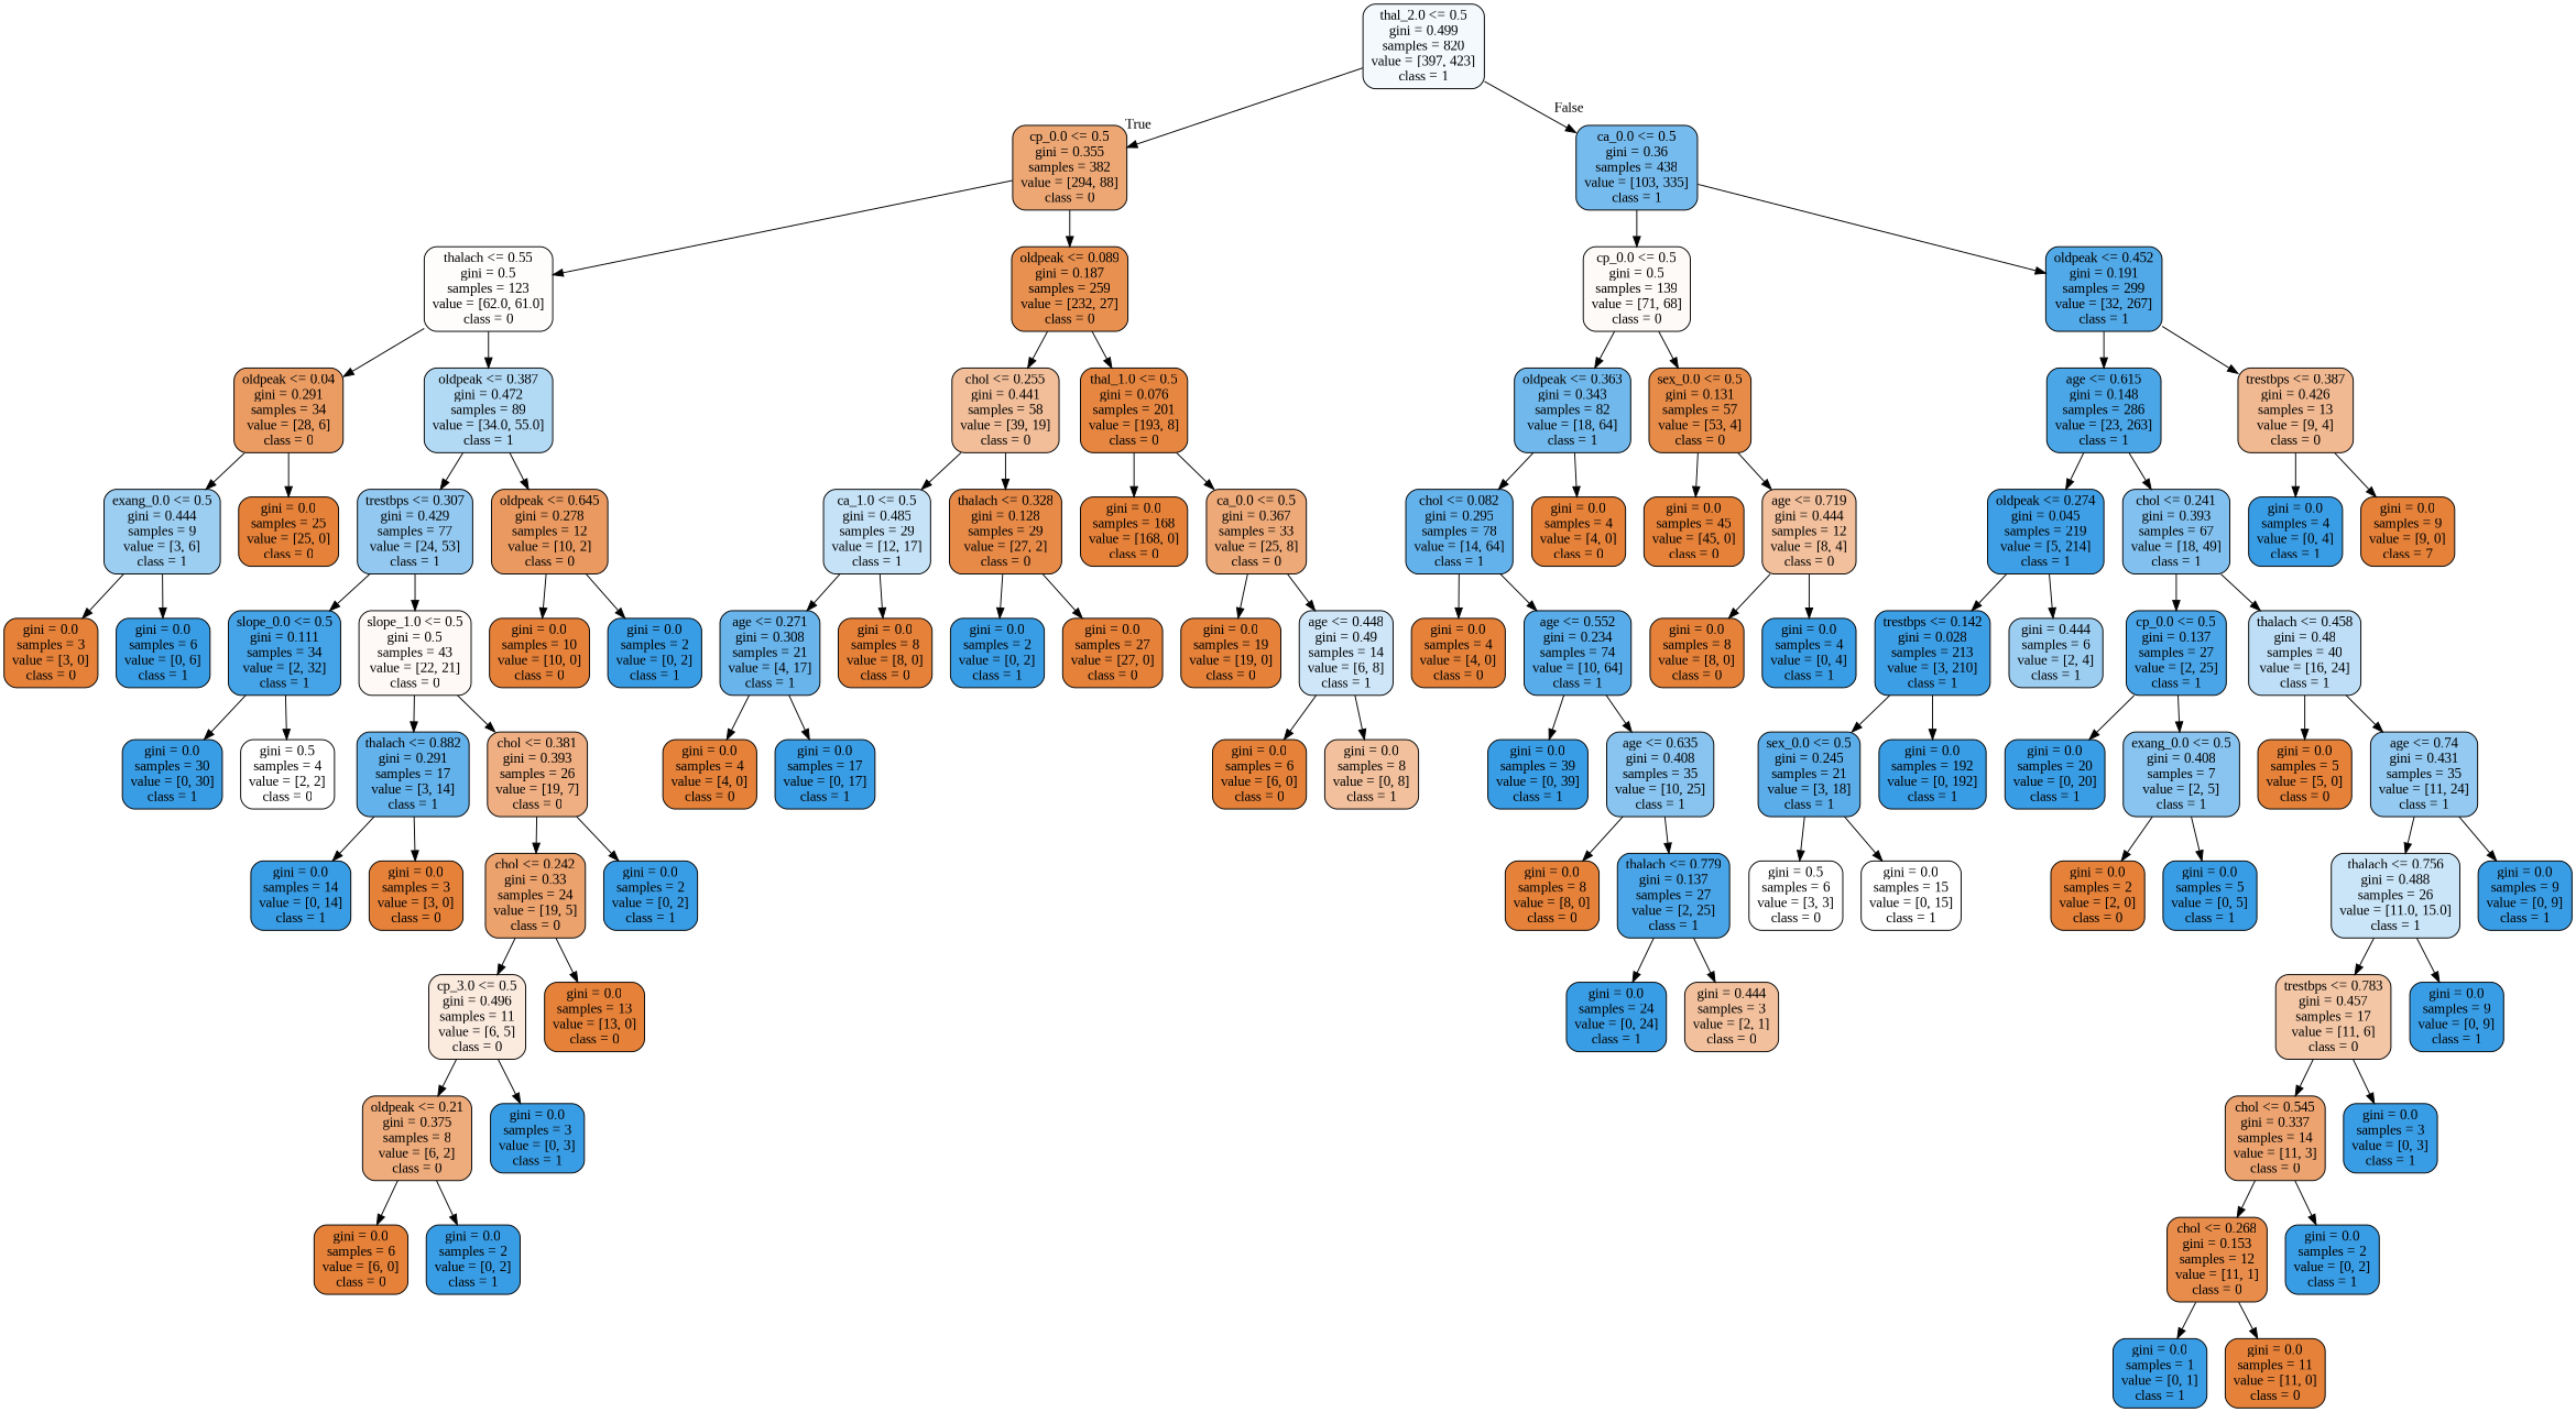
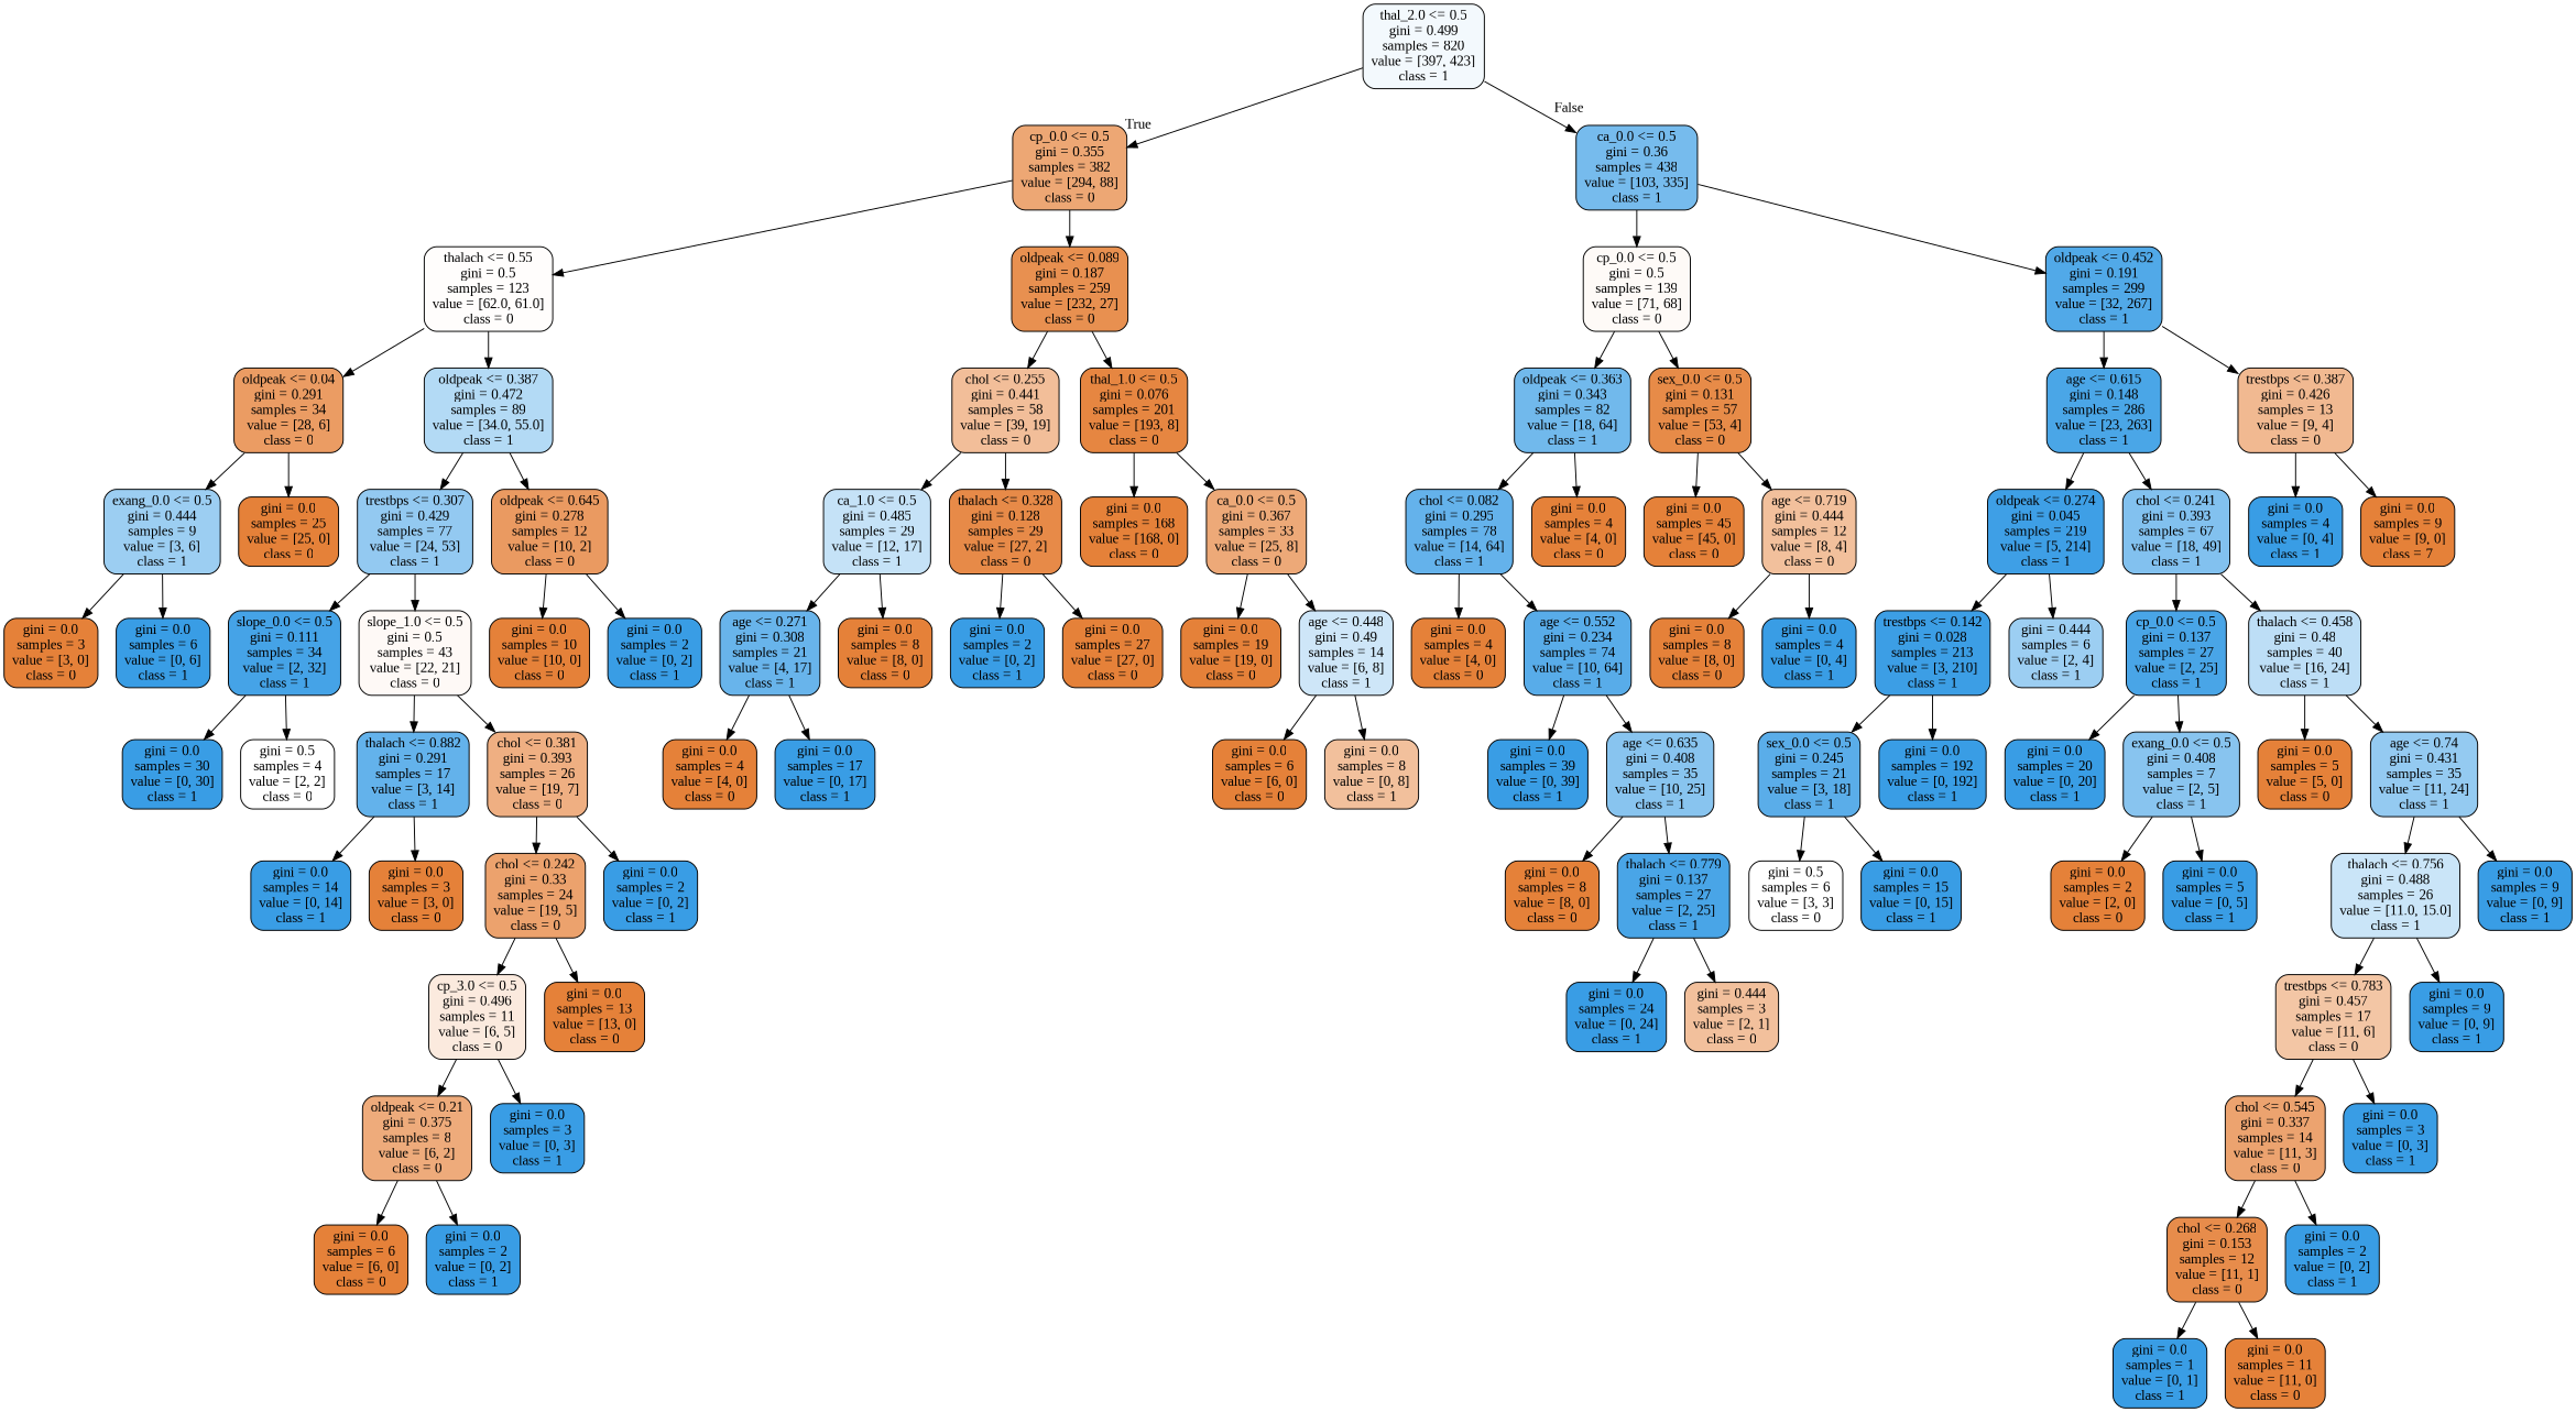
  digraph {
    fontname="Liberation Serif"
    node [color=black fillcolor="#399de5" fontname="Liberation Serif" shape=box style="filled, rounded"]
    edge [fontname="Liberation Serif"]
    n1 [fillcolor="#f3f9fd" label="thal_2.0 <= 0.5\ngini = 0.499\nsamples = 820\nvalue = [397, 423]\nclass = 1"]
    n2 [fillcolor="#eda774" label="cp_0.0 <= 0.5\ngini = 0.355\nsamples = 382\nvalue = [294, 88]\nclass = 0"]
    n3 [fillcolor="#76bbed" label="ca_0.0 <= 0.5\ngini = 0.36\nsamples = 438\nvalue = [103, 335]\nclass = 1"]
    n4 [fillcolor="#fffdfc" label="thalach <= 0.55\ngini = 0.5\nsamples = 123\nvalue = [62.0, 61.0]\nclass = 0"]
    n5 [fillcolor="#e89050" label="oldpeak <= 0.089\ngini = 0.187\nsamples = 259\nvalue = [232, 27]\nclass = 0"]
    n6 [fillcolor="#fefaf7" label="cp_0.0 <= 0.5\ngini = 0.5\nsamples = 139\nvalue = [71, 68]\nclass = 0"]
    n7 [fillcolor="#51a9e8" label="oldpeak <= 0.452\ngini = 0.191\nsamples = 299\nvalue = [32, 267]\nclass = 1"]
    n8 [fillcolor="#eb9c63" label="oldpeak <= 0.04\ngini = 0.291\nsamples = 34\nvalue = [28, 6]\nclass = 0"]
    n9 [fillcolor="#b3daf5" label="oldpeak <= 0.387\ngini = 0.472\nsamples = 89\nvalue = [34.0, 55.0]\nclass = 1"]
    n10 [fillcolor="#f2be99" label="chol <= 0.255\ngini = 0.441\nsamples = 58\nvalue = [39, 19]\nclass = 0"]
    n11 [fillcolor="#e68641" label="thal_1.0 <= 0.5\ngini = 0.076\nsamples = 201\nvalue = [193, 8]\nclass = 0"]
    n12 [fillcolor="#9ccef2" label="exang_0.0 <= 0.5\ngini = 0.444\nsamples = 9\nvalue = [3, 6]\nclass = 1"]
    n13 [fillcolor="#e58139" label="gini = 0.0\nsamples = 25\nvalue = [25, 0]\nclass = 0"]
    n14 [fillcolor="#93c9f1" label="trestbps <= 0.307\ngini = 0.429\nsamples = 77\nvalue = [24, 53]\nclass = 1"]
    n15 [fillcolor="#ea9a61" label="oldpeak <= 0.645\ngini = 0.278\nsamples = 12\nvalue = [10, 2]\nclass = 0"]
    n16 [fillcolor="#e58139" label="gini = 0.0\nsamples = 3\nvalue = [3, 0]\nclass = 0"]
    n17 [label="gini = 0.0\nsamples = 6\nvalue = [0, 6]\nclass = 1"]
    n18 [fillcolor="#45a3e7" label="slope_0.0 <= 0.5\ngini = 0.111\nsamples = 34\nvalue = [2, 32]\nclass = 1"]
    n19 [fillcolor="#fef9f6" label="slope_1.0 <= 0.5\ngini = 0.5\nsamples = 43\nvalue = [22, 21]\nclass = 0"]
    n20 [fillcolor="#e58139" label="gini = 0.0\nsamples = 10\nvalue = [10, 0]\nclass = 0"]
    n21 [label="gini = 0.0\nsamples = 2\nvalue = [0, 2]\nclass = 1"]
    n22 [label="gini = 0.0\nsamples = 30\nvalue = [0, 30]\nclass = 1"]
    n23 [fillcolor="#ffffff" label="gini = 0.5\nsamples = 4\nvalue = [2, 2]\nclass = 0"]
    n24 [fillcolor="#63b2eb" label="thalach <= 0.882\ngini = 0.291\nsamples = 17\nvalue = [3, 14]\nclass = 1"]
    n25 [fillcolor="#efaf82" label="chol <= 0.381\ngini = 0.393\nsamples = 26\nvalue = [19, 7]\nclass = 0"]
    n26 [label="gini = 0.0\nsamples = 14\nvalue = [0, 14]\nclass = 1"]
    n27 [fillcolor="#e58139" label="gini = 0.0\nsamples = 3\nvalue = [3, 0]\nclass = 0"]
    n28 [fillcolor="#eca26d" label="chol <= 0.242\ngini = 0.33\nsamples = 24\nvalue = [19, 5]\nclass = 0"]
    n29 [label="gini = 0.0\nsamples = 2\nvalue = [0, 2]\nclass = 1"]
    n30 [fillcolor="#fbeade" label="cp_3.0 <= 0.5\ngini = 0.496\nsamples = 11\nvalue = [6, 5]\nclass = 0"]
    n31 [fillcolor="#e58139" label="gini = 0.0\nsamples = 13\nvalue = [13, 0]\nclass = 0"]
    n32 [fillcolor="#eeab7b" label="oldpeak <= 0.21\ngini = 0.375\nsamples = 8\nvalue = [6, 2]\nclass = 0"]
    n33 [label="gini = 0.0\nsamples = 3\nvalue = [0, 3]\nclass = 1"]
    n34 [fillcolor="#e58139" label="gini = 0.0\nsamples = 6\nvalue = [6, 0]\nclass = 0"]
    n35 [label="gini = 0.0\nsamples = 2\nvalue = [0, 2]\nclass = 1"]
    n36 [fillcolor="#c5e2f7" label="ca_1.0 <= 0.5\ngini = 0.485\nsamples = 29\nvalue = [12, 17]\nclass = 1"]
    n37 [fillcolor="#e78a48" label="thalach <= 0.328\ngini = 0.128\nsamples = 29\nvalue = [27, 2]\nclass = 0"]
    n38 [fillcolor="#e58139" label="gini = 0.0\nsamples = 168\nvalue = [168, 0]\nclass = 0"]
    n39 [fillcolor="#eda978" label="ca_0.0 <= 0.5\ngini = 0.367\nsamples = 33\nvalue = [25, 8]\nclass = 0"]
    n40 [fillcolor="#68b4eb" label="age <= 0.271\ngini = 0.308\nsamples = 21\nvalue = [4, 17]\nclass = 1"]
    n41 [fillcolor="#e58139" label="gini = 0.0\nsamples = 8\nvalue = [8, 0]\nclass = 0"]
    n42 [label="gini = 0.0\nsamples = 2\nvalue = [0, 2]\nclass = 1"]
    n43 [fillcolor="#e58139" label="gini = 0.0\nsamples = 27\nvalue = [27, 0]\nclass = 0"]
    n44 [fillcolor="#e58139" label="gini = 0.0\nsamples = 4\nvalue = [4, 0]\nclass = 0"]
    n45 [label="gini = 0.0\nsamples = 17\nvalue = [0, 17]\nclass = 1"]
    n46 [fillcolor="#e58139" label="gini = 0.0\nsamples = 19\nvalue = [19, 0]\nclass = 0"]
    n47 [fillcolor="#cee6f8" label="age <= 0.448\ngini = 0.49\nsamples = 14\nvalue = [6, 8]\nclass = 1"]
    n48 [fillcolor="#e58139" label="gini = 0.0\nsamples = 6\nvalue = [6, 0]\nclass = 0"]
    n49 [fillcolor="#f2c09c" label="gini = 0.0\nsamples = 8\nvalue = [0, 8]\nclass = 1"]
    n50 [fillcolor="#71b9ec" label="oldpeak <= 0.363\ngini = 0.343\nsamples = 82\nvalue = [18, 64]\nclass = 1"]
    n51 [fillcolor="#e78b48" label="sex_0.0 <= 0.5\ngini = 0.131\nsamples = 57\nvalue = [53, 4]\nclass = 0"]
    n52 [fillcolor="#4aa6e7" label="age <= 0.615\ngini = 0.148\nsamples = 286\nvalue = [23, 263]\nclass = 1"]
    n53 [fillcolor="#f1b991" label="trestbps <= 0.387\ngini = 0.426\nsamples = 13\nvalue = [9, 4]\nclass = 0"]
    n54 [fillcolor="#64b2eb" label="chol <= 0.082\ngini = 0.295\nsamples = 78\nvalue = [14, 64]\nclass = 1"]
    n55 [fillcolor="#e58139" label="gini = 0.0\nsamples = 4\nvalue = [4, 0]\nclass = 0"]
    n56 [fillcolor="#e58139" label="gini = 0.0\nsamples = 45\nvalue = [45, 0]\nclass = 0"]
    n57 [fillcolor="#f2c09c" label="age <= 0.719\ngini = 0.444\nsamples = 12\nvalue = [8, 4]\nclass = 0"]
    n58 [fillcolor="#e58139" label="gini = 0.0\nsamples = 4\nvalue = [4, 0]\nclass = 0"]
    n59 [fillcolor="#58ace9" label="age <= 0.552\ngini = 0.234\nsamples = 74\nvalue = [10, 64]\nclass = 1"]
    n60 [label="gini = 0.0\nsamples = 39\nvalue = [0, 39]\nclass = 1"]
    n61 [fillcolor="#88c4ef" label="age <= 0.635\ngini = 0.408\nsamples = 35\nvalue = [10, 25]\nclass = 1"]
    n62 [fillcolor="#e58139" label="gini = 0.0\nsamples = 8\nvalue = [8, 0]\nclass = 0"]
    n63 [fillcolor="#49a5e7" label="thalach <= 0.779\ngini = 0.137\nsamples = 27\nvalue = [2, 25]\nclass = 1"]
    n64 [label="gini = 0.0\nsamples = 24\nvalue = [0, 24]\nclass = 1"]
    n65 [fillcolor="#f2c09c" label="gini = 0.444\nsamples = 3\nvalue = [2, 1]\nclass = 0"]
    n66 [fillcolor="#e58139" label="gini = 0.0\nsamples = 8\nvalue = [8, 0]\nclass = 0"]
    n67 [label="gini = 0.0\nsamples = 4\nvalue = [0, 4]\nclass = 1"]
    n68 [fillcolor="#3e9fe6" label="oldpeak <= 0.274\ngini = 0.045\nsamples = 219\nvalue = [5, 214]\nclass = 1"]
    n69 [fillcolor="#82c1ef" label="chol <= 0.241\ngini = 0.393\nsamples = 67\nvalue = [18, 49]\nclass = 1"]
    n70 [label="gini = 0.0\nsamples = 4\nvalue = [0, 4]\nclass = 1"]
    n71 [fillcolor="#e58139" label="gini = 0.0\nsamples = 9\nvalue = [9, 0]\nclass = 7"]
    n72 [fillcolor="#3c9ee5" label="trestbps <= 0.142\ngini = 0.028\nsamples = 213\nvalue = [3, 210]\nclass = 1"]
    n73 [fillcolor="#9ccef2" label="gini = 0.444\nsamples = 6\nvalue = [2, 4]\nclass = 1"]
    n74 [fillcolor="#49a5e7" label="cp_0.0 <= 0.5\ngini = 0.137\nsamples = 27\nvalue = [2, 25]\nclass = 1"]
    n75 [fillcolor="#bddef6" label="thalach <= 0.458\ngini = 0.48\nsamples = 40\nvalue = [16, 24]\nclass = 1"]
    n76 [fillcolor="#5aade9" label="sex_0.0 <= 0.5\ngini = 0.245\nsamples = 21\nvalue = [3, 18]\nclass = 1"]
    n77 [label="gini = 0.0\nsamples = 192\nvalue = [0, 192]\nclass = 1"]
    n78 [fillcolor="#ffffff" label="gini = 0.5\nsamples = 6\nvalue = [3, 3]\nclass = 0"]
-   n79 [fillcolor="#ffffff" label="gini = 0.0\nsamples = 15\nvalue = [0, 15]\nclass = 1"]
+   n79 [label="gini = 0.0\nsamples = 15\nvalue = [0, 15]\nclass = 1"]
    n80 [label="gini = 0.0\nsamples = 20\nvalue = [0, 20]\nclass = 1"]
    n81 [fillcolor="#88c4ef" label="exang_0.0 <= 0.5\ngini = 0.408\nsamples = 7\nvalue = [2, 5]\nclass = 1"]
    n82 [fillcolor="#e58139" label="gini = 0.0\nsamples = 5\nvalue = [5, 0]\nclass = 0"]
    n83 [fillcolor="#94caf1" label="age <= 0.74\ngini = 0.431\nsamples = 35\nvalue = [11, 24]\nclass = 1"]
    n84 [fillcolor="#e58139" label="gini = 0.0\nsamples = 2\nvalue = [2, 0]\nclass = 0"]
    n85 [label="gini = 0.0\nsamples = 5\nvalue = [0, 5]\nclass = 1"]
    n86 [fillcolor="#cae5f8" label="thalach <= 0.756\ngini = 0.488\nsamples = 26\nvalue = [11.0, 15.0]\nclass = 1"]
    n87 [label="gini = 0.0\nsamples = 9\nvalue = [0, 9]\nclass = 1"]
    n88 [fillcolor="#f3c6a5" label="trestbps <= 0.783\ngini = 0.457\nsamples = 17\nvalue = [11, 6]\nclass = 0"]
    n89 [label="gini = 0.0\nsamples = 9\nvalue = [0, 9]\nclass = 1"]
    n90 [fillcolor="#eca36f" label="chol <= 0.545\ngini = 0.337\nsamples = 14\nvalue = [11, 3]\nclass = 0"]
    n91 [label="gini = 0.0\nsamples = 3\nvalue = [0, 3]\nclass = 1"]
    n92 [fillcolor="#e78c4b" label="chol <= 0.268\ngini = 0.153\nsamples = 12\nvalue = [11, 1]\nclass = 0"]
    n93 [label="gini = 0.0\nsamples = 2\nvalue = [0, 2]\nclass = 1"]
    n94 [label="gini = 0.0\nsamples = 1\nvalue = [0, 1]\nclass = 1"]
    n95 [fillcolor="#e58139" label="gini = 0.0\nsamples = 11\nvalue = [11, 0]\nclass = 0"]
    n1 -> n2 [headlabel=True labelangle=45 labeldistance=2.5]
    n1 -> n3 [headlabel=False labelangle=-45 labeldistance=2.5]
    n2 -> n4
    n2 -> n5
    n3 -> n6
    n3 -> n7
    n4 -> n8
    n4 -> n9
    n5 -> n10
    n5 -> n11
    n6 -> n50
    n6 -> n51
    n7 -> n52
    n7 -> n53
    n8 -> n12
    n8 -> n13
    n9 -> n14
    n9 -> n15
    n10 -> n36
    n10 -> n37
    n11 -> n38
    n11 -> n39
    n12 -> n16
    n12 -> n17
    n14 -> n18
    n14 -> n19
    n15 -> n20
    n15 -> n21
    n18 -> n22
    n18 -> n23
    n19 -> n24
    n19 -> n25
    n24 -> n26
    n24 -> n27
    n25 -> n28
    n25 -> n29
    n28 -> n30
    n28 -> n31
    n30 -> n32
    n30 -> n33
    n32 -> n34
    n32 -> n35
    n36 -> n40
    n36 -> n41
    n37 -> n42
    n37 -> n43
    n39 -> n46
    n39 -> n47
    n40 -> n44
    n40 -> n45
    n47 -> n48
    n47 -> n49
    n50 -> n54
    n50 -> n55
    n51 -> n56
    n51 -> n57
    n52 -> n68
    n52 -> n69
    n53 -> n70
    n53 -> n71
    n54 -> n58
    n54 -> n59
    n57 -> n66
    n57 -> n67
    n59 -> n60
    n59 -> n61
    n61 -> n62
    n61 -> n63
    n63 -> n64
    n63 -> n65
    n68 -> n72
    n68 -> n73
    n69 -> n74
    n69 -> n75
    n72 -> n76
    n72 -> n77
    n74 -> n80
    n74 -> n81
    n75 -> n82
    n75 -> n83
    n76 -> n78
    n76 -> n79
    n81 -> n84
    n81 -> n85
    n83 -> n86
    n83 -> n87
    n86 -> n88
    n86 -> n89
    n88 -> n90
    n88 -> n91
    n90 -> n92
    n90 -> n93
    n92 -> n94
    n92 -> n95
  }
